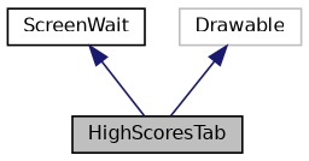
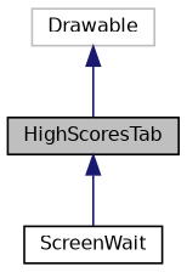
  digraph {
    node [color=black fillcolor=white fontname=Helvetica fontsize=10 shape=record style=filled]
    edge [color=midnightblue dir=back fontname=Helvetica fontsize=10 labelfontname=Helvetica labelfontsize=10 style=solid]
    n1 [fillcolor=grey75 fontcolor=black height=0.2 label=HighScoresTab width=0.4]
    n2 [height=0.2 label=ScreenWait width=0.4]
    n3 [color=grey75 height=0.2 label=Drawable width=0.4]
-   n2 -> n1
+   n1 -> n2
    n3 -> n1
  }
